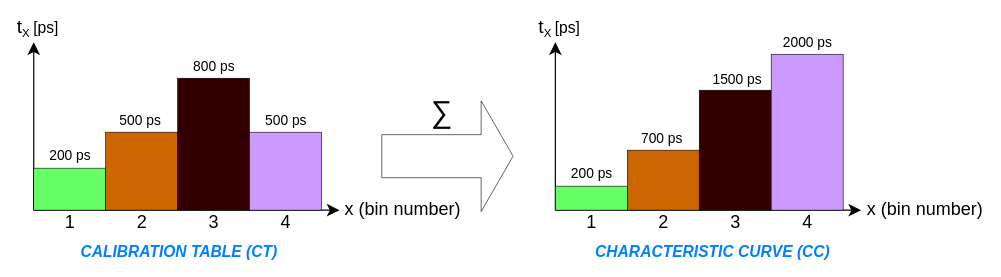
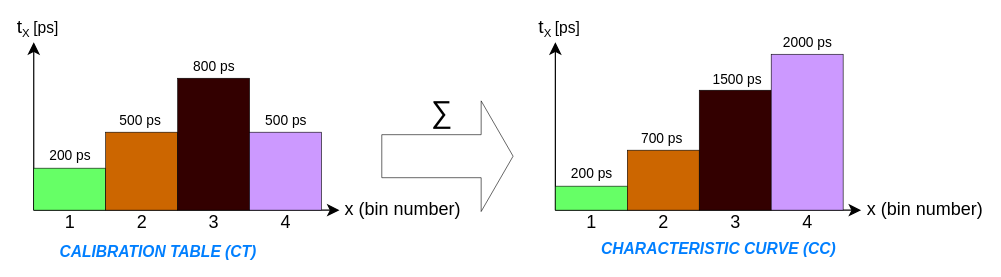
  <mxCell id="0" />
  <mxCell id="1" parent="0" />
  <mxCell id="2" value="" style="endArrow=classic;html=1;fontSize=25;endFill=1;endSize=15;strokeWidth=2;" edge="1" parent="1"><mxGeometry width="50" height="50" relative="1" as="geometry"><mxPoint x="55" y="350" as="sourcePoint" /><mxPoint x="55" y="70" as="targetPoint" /></mxGeometry></mxCell>
  <mxCell id="3" value="" style="endArrow=classic;html=1;fontSize=25;endFill=1;endSize=15;strokeWidth=2;" edge="1" parent="1"><mxGeometry width="50" height="50" relative="1" as="geometry"><mxPoint x="55" y="350" as="sourcePoint" /><mxPoint x="565" y="350" as="targetPoint" /></mxGeometry></mxCell>
  <mxCell id="4" value="&lt;font style=&quot;font-size: 30px&quot; color=&quot;#000000&quot;&gt;x (bin number)&lt;/font&gt;" style="text;html=1;resizable=0;autosize=1;align=center;verticalAlign=middle;points=[];fillColor=none;strokeColor=none;rounded=0;fontSize=25;rotation=0;" vertex="1" parent="1"><mxGeometry x="565" y="327" width="210" height="40" as="geometry" /></mxCell>
  <mxCell id="5" value="" style="rounded=0;whiteSpace=wrap;html=1;fontSize=30;direction=south;fillColor=#66FF66;" vertex="1" parent="1"><mxGeometry x="55" y="280" width="120" height="70" as="geometry" /></mxCell>
  <mxCell id="6" value="" style="rounded=0;whiteSpace=wrap;html=1;fontSize=30;direction=south;fillColor=#CC6600;" vertex="1" parent="1"><mxGeometry x="175" y="220" width="120" height="130" as="geometry" /></mxCell>
  <mxCell id="7" value="" style="rounded=0;whiteSpace=wrap;html=1;fontSize=30;direction=south;fillColor=#330000;" vertex="1" parent="1"><mxGeometry x="295" y="130" width="120" height="220" as="geometry" /></mxCell>
  <mxCell id="8" value="" style="rounded=0;whiteSpace=wrap;html=1;fontSize=30;direction=south;fillColor=#CC99FF;" vertex="1" parent="1"><mxGeometry x="415" y="220" width="120" height="130" as="geometry" /></mxCell>
  <mxCell id="9" value="&lt;font style=&quot;font-size: 30px&quot; color=&quot;#000000&quot;&gt;1&lt;/font&gt;" style="text;html=1;resizable=0;autosize=1;align=center;verticalAlign=middle;points=[];fillColor=none;strokeColor=none;rounded=0;fontSize=25;rotation=0;" vertex="1" parent="1"><mxGeometry x="100" y="349" width="30" height="40" as="geometry" /></mxCell>
  <mxCell id="10" value="&lt;font style=&quot;font-size: 30px&quot; color=&quot;#000000&quot;&gt;2&lt;/font&gt;" style="text;html=1;resizable=0;autosize=1;align=center;verticalAlign=middle;points=[];fillColor=none;strokeColor=none;rounded=0;fontSize=25;rotation=0;" vertex="1" parent="1"><mxGeometry x="220" y="349" width="30" height="40" as="geometry" /></mxCell>
  <mxCell id="11" value="&lt;font style=&quot;font-size: 30px&quot; color=&quot;#000000&quot;&gt;3&lt;/font&gt;" style="text;html=1;resizable=0;autosize=1;align=center;verticalAlign=middle;points=[];fillColor=none;strokeColor=none;rounded=0;fontSize=25;rotation=0;" vertex="1" parent="1"><mxGeometry x="340" y="349" width="30" height="40" as="geometry" /></mxCell>
  <mxCell id="12" value="&lt;font style=&quot;font-size: 30px&quot; color=&quot;#000000&quot;&gt;4&lt;/font&gt;" style="text;html=1;resizable=0;autosize=1;align=center;verticalAlign=middle;points=[];fillColor=none;strokeColor=none;rounded=0;fontSize=25;rotation=0;" vertex="1" parent="1"><mxGeometry x="460" y="349" width="30" height="40" as="geometry" /></mxCell>
  <mxCell id="13" value="&lt;font color=&quot;#000000&quot;&gt;&lt;font style=&quot;font-size: 32px&quot;&gt;t&lt;/font&gt;&lt;sub&gt;&lt;font style=&quot;font-size: 19px&quot;&gt;X&amp;nbsp;&lt;/font&gt;&lt;/sub&gt;&lt;/font&gt;" style="text;html=1;resizable=0;autosize=1;align=center;verticalAlign=middle;points=[];fillColor=none;strokeColor=none;rounded=0;fontSize=25;rotation=0;" vertex="1" parent="1"><mxGeometry x="20" y="20" width="40" height="50" as="geometry" /></mxCell>
  <mxCell id="14" value="&lt;font style=&quot;font-size: 26px&quot; color=&quot;#000000&quot;&gt;[ps]&lt;/font&gt;" style="text;html=1;resizable=0;autosize=1;align=center;verticalAlign=middle;points=[];fillColor=none;strokeColor=none;rounded=0;fontSize=25;rotation=0;" vertex="1" parent="1"><mxGeometry x="45" y="26" width="60" height="40" as="geometry" /></mxCell>
- <mxCell id="15" value="&lt;i&gt;&lt;b&gt;&lt;font color=&quot;#007fff&quot;&gt;CALIBRATION TABLE (CT)&lt;/font&gt;&lt;/b&gt;&lt;/i&gt;" style="text;html=1;resizable=0;autosize=1;align=center;verticalAlign=middle;points=[];fillColor=none;strokeColor=none;rounded=0;fontSize=26;" vertex="1" parent="1"><mxGeometry x="127" y="400" width="340" height="40" as="geometry" /></mxCell>
+ <mxCell id="15" value="&lt;i&gt;&lt;b&gt;&lt;font color=&quot;#007fff&quot;&gt;CALIBRATION TABLE (CT)&lt;/font&gt;&lt;/b&gt;&lt;/i&gt;" style="text;html=1;resizable=0;autosize=1;align=center;verticalAlign=middle;points=[];fillColor=none;strokeColor=none;rounded=0;fontSize=26;" vertex="1" parent="1"><mxGeometry x="92" y="400" width="340" height="40" as="geometry" /></mxCell>
  <mxCell id="16" value="&lt;font color=&quot;#000000&quot;&gt;&lt;font style=&quot;font-size: 23px&quot;&gt;200 ps&lt;/font&gt;&lt;sub style=&quot;font-size: 19px&quot;&gt;&amp;nbsp;&lt;/sub&gt;&lt;/font&gt;" style="text;html=1;resizable=0;autosize=1;align=center;verticalAlign=middle;points=[];fillColor=none;strokeColor=none;rounded=0;fontSize=25;rotation=0;" vertex="1" parent="1"><mxGeometry x="73" y="239.5" width="90" height="40" as="geometry" /></mxCell>
  <mxCell id="17" value="&lt;font color=&quot;#000000&quot;&gt;&lt;font style=&quot;font-size: 23px&quot;&gt;500 ps&lt;/font&gt;&lt;sub style=&quot;font-size: 19px&quot;&gt;&amp;nbsp;&lt;/sub&gt;&lt;/font&gt;" style="text;html=1;resizable=0;autosize=1;align=center;verticalAlign=middle;points=[];fillColor=none;strokeColor=none;rounded=0;fontSize=25;rotation=0;" vertex="1" parent="1"><mxGeometry x="190" y="180.5" width="90" height="40" as="geometry" /></mxCell>
  <mxCell id="18" value="&lt;font color=&quot;#000000&quot;&gt;&lt;font style=&quot;font-size: 23px&quot;&gt;500 ps&lt;/font&gt;&lt;sub style=&quot;font-size: 19px&quot;&gt;&amp;nbsp;&lt;/sub&gt;&lt;/font&gt;" style="text;html=1;resizable=0;autosize=1;align=center;verticalAlign=middle;points=[];fillColor=none;strokeColor=none;rounded=0;fontSize=25;rotation=0;" vertex="1" parent="1"><mxGeometry x="433" y="180.5" width="90" height="40" as="geometry" /></mxCell>
  <mxCell id="19" value="&lt;font color=&quot;#000000&quot;&gt;&lt;font style=&quot;font-size: 23px&quot;&gt;800 ps&lt;/font&gt;&lt;sub style=&quot;font-size: 19px&quot;&gt;&amp;nbsp;&lt;/sub&gt;&lt;/font&gt;" style="text;html=1;resizable=0;autosize=1;align=center;verticalAlign=middle;points=[];fillColor=none;strokeColor=none;rounded=0;fontSize=25;rotation=0;" vertex="1" parent="1"><mxGeometry x="313" y="90.5" width="90" height="40" as="geometry" /></mxCell>
  <mxCell id="20" value="" style="shape=flexArrow;endArrow=classic;html=1;endWidth=111.765;endSize=17.412;width=71.765;" edge="1" parent="1"><mxGeometry width="50" height="50" relative="1" as="geometry"><mxPoint x="635" y="260" as="sourcePoint" /><mxPoint x="855" y="260" as="targetPoint" /></mxGeometry></mxCell>
  <mxCell id="21" value="" style="endArrow=classic;html=1;fontSize=25;endFill=1;endSize=15;strokeWidth=2;" edge="1" parent="1"><mxGeometry width="50" height="50" relative="1" as="geometry"><mxPoint x="925" y="350" as="sourcePoint" /><mxPoint x="925" y="70" as="targetPoint" /></mxGeometry></mxCell>
  <mxCell id="22" value="" style="endArrow=classic;html=1;fontSize=25;endFill=1;endSize=15;strokeWidth=2;" edge="1" parent="1"><mxGeometry width="50" height="50" relative="1" as="geometry"><mxPoint x="925" y="350" as="sourcePoint" /><mxPoint x="1435" y="350" as="targetPoint" /></mxGeometry></mxCell>
  <mxCell id="23" value="" style="rounded=0;whiteSpace=wrap;html=1;fontSize=30;direction=south;fillColor=#66FF66;" vertex="1" parent="1"><mxGeometry x="925" y="310" width="120" height="40" as="geometry" /></mxCell>
  <mxCell id="24" value="" style="rounded=0;whiteSpace=wrap;html=1;fontSize=30;direction=south;fillColor=#CC6600;" vertex="1" parent="1"><mxGeometry x="1045" y="250" width="120" height="100" as="geometry" /></mxCell>
  <mxCell id="25" value="" style="rounded=0;whiteSpace=wrap;html=1;fontSize=30;direction=south;fillColor=#330000;" vertex="1" parent="1"><mxGeometry x="1165" y="150" width="120" height="200" as="geometry" /></mxCell>
  <mxCell id="26" value="" style="rounded=0;whiteSpace=wrap;html=1;fontSize=30;direction=south;fillColor=#CC99FF;" vertex="1" parent="1"><mxGeometry x="1285" y="90" width="120" height="260" as="geometry" /></mxCell>
  <mxCell id="27" value="&lt;font style=&quot;font-size: 30px&quot; color=&quot;#000000&quot;&gt;1&lt;/font&gt;" style="text;html=1;resizable=0;autosize=1;align=center;verticalAlign=middle;points=[];fillColor=none;strokeColor=none;rounded=0;fontSize=25;rotation=0;" vertex="1" parent="1"><mxGeometry x="970" y="349" width="30" height="40" as="geometry" /></mxCell>
  <mxCell id="28" value="&lt;font style=&quot;font-size: 30px&quot; color=&quot;#000000&quot;&gt;2&lt;/font&gt;" style="text;html=1;resizable=0;autosize=1;align=center;verticalAlign=middle;points=[];fillColor=none;strokeColor=none;rounded=0;fontSize=25;rotation=0;" vertex="1" parent="1"><mxGeometry x="1090" y="349" width="30" height="40" as="geometry" /></mxCell>
  <mxCell id="29" value="&lt;font style=&quot;font-size: 30px&quot; color=&quot;#000000&quot;&gt;3&lt;/font&gt;" style="text;html=1;resizable=0;autosize=1;align=center;verticalAlign=middle;points=[];fillColor=none;strokeColor=none;rounded=0;fontSize=25;rotation=0;" vertex="1" parent="1"><mxGeometry x="1210" y="349" width="30" height="40" as="geometry" /></mxCell>
  <mxCell id="30" value="&lt;font style=&quot;font-size: 30px&quot; color=&quot;#000000&quot;&gt;4&lt;/font&gt;" style="text;html=1;resizable=0;autosize=1;align=center;verticalAlign=middle;points=[];fillColor=none;strokeColor=none;rounded=0;fontSize=25;rotation=0;" vertex="1" parent="1"><mxGeometry x="1330" y="349" width="30" height="40" as="geometry" /></mxCell>
  <mxCell id="31" value="&lt;font color=&quot;#000000&quot;&gt;&lt;font style=&quot;font-size: 32px&quot;&gt;t&lt;/font&gt;&lt;sub&gt;&lt;font style=&quot;font-size: 19px&quot;&gt;X&amp;nbsp;&lt;/font&gt;&lt;/sub&gt;&lt;/font&gt;" style="text;html=1;resizable=0;autosize=1;align=center;verticalAlign=middle;points=[];fillColor=none;strokeColor=none;rounded=0;fontSize=25;rotation=0;" vertex="1" parent="1"><mxGeometry x="890" y="20" width="40" height="50" as="geometry" /></mxCell>
  <mxCell id="32" value="&lt;font style=&quot;font-size: 26px&quot; color=&quot;#000000&quot;&gt;[ps]&lt;/font&gt;" style="text;html=1;resizable=0;autosize=1;align=center;verticalAlign=middle;points=[];fillColor=none;strokeColor=none;rounded=0;fontSize=25;rotation=0;" vertex="1" parent="1"><mxGeometry x="915" y="26" width="60" height="40" as="geometry" /></mxCell>
- <mxCell id="33" value="&lt;i&gt;&lt;b&gt;&lt;font color=&quot;#007fff&quot;&gt;CHARACTERISTIC CURVE (CC)&lt;/font&gt;&lt;/b&gt;&lt;/i&gt;" style="text;html=1;resizable=0;autosize=1;align=center;verticalAlign=middle;points=[];fillColor=none;strokeColor=none;rounded=0;fontSize=26;" vertex="1" parent="1"><mxGeometry x="982" y="400" width="410" height="40" as="geometry" /></mxCell>
+ <mxCell id="33" value="&lt;i&gt;&lt;b&gt;&lt;font color=&quot;#007fff&quot;&gt;CHARACTERISTIC CURVE (CC)&lt;/font&gt;&lt;/b&gt;&lt;/i&gt;" style="text;html=1;resizable=0;autosize=1;align=center;verticalAlign=middle;points=[];fillColor=none;strokeColor=none;rounded=0;fontSize=26;" vertex="1" parent="1"><mxGeometry x="992" y="395" width="410" height="40" as="geometry" /></mxCell>
  <mxCell id="34" value="&lt;font color=&quot;#000000&quot;&gt;&lt;font style=&quot;font-size: 23px&quot;&gt;200 ps&lt;/font&gt;&lt;sub style=&quot;font-size: 19px&quot;&gt;&amp;nbsp;&lt;/sub&gt;&lt;/font&gt;" style="text;html=1;resizable=0;autosize=1;align=center;verticalAlign=middle;points=[];fillColor=none;strokeColor=none;rounded=0;fontSize=25;rotation=0;" vertex="1" parent="1"><mxGeometry x="943" y="269.5" width="90" height="40" as="geometry" /></mxCell>
  <mxCell id="35" value="&lt;font color=&quot;#000000&quot;&gt;&lt;font style=&quot;font-size: 23px&quot;&gt;700 ps&lt;/font&gt;&lt;sub style=&quot;font-size: 19px&quot;&gt;&amp;nbsp;&lt;/sub&gt;&lt;/font&gt;" style="text;html=1;resizable=0;autosize=1;align=center;verticalAlign=middle;points=[];fillColor=none;strokeColor=none;rounded=0;fontSize=25;rotation=0;" vertex="1" parent="1"><mxGeometry x="1060" y="210.5" width="90" height="40" as="geometry" /></mxCell>
  <mxCell id="36" value="&lt;font color=&quot;#000000&quot;&gt;&lt;font style=&quot;font-size: 23px&quot;&gt;2000 ps&lt;/font&gt;&lt;sub style=&quot;font-size: 19px&quot;&gt;&amp;nbsp;&lt;/sub&gt;&lt;/font&gt;" style="text;html=1;resizable=0;autosize=1;align=center;verticalAlign=middle;points=[];fillColor=none;strokeColor=none;rounded=0;fontSize=25;rotation=0;" vertex="1" parent="1"><mxGeometry x="1298" y="50.5" width="100" height="40" as="geometry" /></mxCell>
  <mxCell id="37" value="&lt;font color=&quot;#000000&quot;&gt;&lt;span style=&quot;font-size: 23px&quot;&gt;1500 ps&lt;/span&gt;&lt;/font&gt;" style="text;html=1;resizable=0;autosize=1;align=center;verticalAlign=middle;points=[];fillColor=none;strokeColor=none;rounded=0;fontSize=25;rotation=0;" vertex="1" parent="1"><mxGeometry x="1178" y="110.5" width="100" height="40" as="geometry" /></mxCell>
  <mxCell id="38" value="&lt;font style=&quot;font-size: 30px&quot; color=&quot;#000000&quot;&gt;x (bin number)&lt;/font&gt;" style="text;html=1;resizable=0;autosize=1;align=center;verticalAlign=middle;points=[];fillColor=none;strokeColor=none;rounded=0;fontSize=25;rotation=0;" vertex="1" parent="1"><mxGeometry x="1436" y="327" width="210" height="40" as="geometry" /></mxCell>
  <mxCell id="39" value="&lt;font color=&quot;#000000&quot; size=&quot;1&quot;&gt;&lt;i style=&quot;font-size: 50px&quot;&gt;∑&lt;/i&gt;&lt;/font&gt;" style="text;whiteSpace=wrap;html=1;fontSize=18;fontColor=#FF0000;" vertex="1" parent="1"><mxGeometry x="715" y="150" width="60" height="60.5" as="geometry" /></mxCell>
